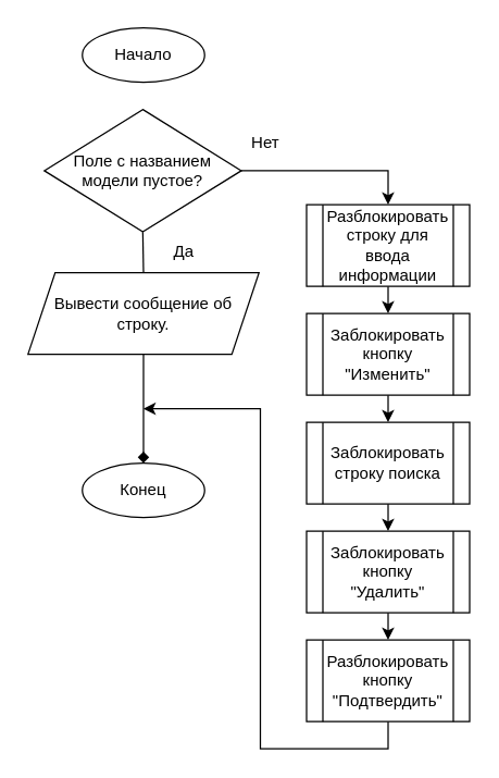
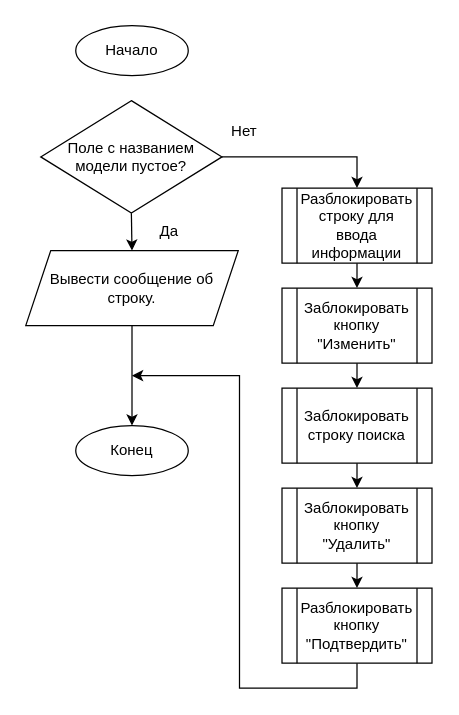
  <mxCell id="0" />
  <mxCell id="1" parent="0" />
  <mxCell id="2" value="Начало" style="ellipse;whiteSpace=wrap;html=1;" parent="1" vertex="1"><mxGeometry x="60" y="20" width="90" height="40" as="geometry" /></mxCell>
  <mxCell id="3" value="Конец" style="ellipse;whiteSpace=wrap;html=1;" parent="1" vertex="1"><mxGeometry x="60" y="340" width="90" height="40" as="geometry" /></mxCell>
- <mxCell id="4" style="edgeStyle=orthogonalEdgeStyle;rounded=0;orthogonalLoop=1;jettySize=auto;html=1;exitX=0.5;exitY=1;exitDx=0;exitDy=0;entryX=0.5;entryY=0;entryDx=0;entryDy=0;endArrow=none;" parent="1" source="6" target="8" edge="1"><mxGeometry relative="1" as="geometry" /></mxCell>
+ <mxCell id="4" style="edgeStyle=orthogonalEdgeStyle;rounded=0;orthogonalLoop=1;jettySize=auto;html=1;exitX=0.5;exitY=1;exitDx=0;exitDy=0;entryX=0.5;entryY=0;entryDx=0;entryDy=0;" parent="1" source="6" target="8" edge="1"><mxGeometry relative="1" as="geometry" /></mxCell>
  <mxCell id="5" style="edgeStyle=orthogonalEdgeStyle;rounded=0;orthogonalLoop=1;jettySize=auto;html=1;entryX=0.5;entryY=0;entryDx=0;entryDy=0;" parent="1" source="6" target="12" edge="1"><mxGeometry relative="1" as="geometry" /></mxCell>
  <mxCell id="6" value="Поле с названием модели пустое?" style="rhombus;whiteSpace=wrap;html=1;" parent="1" vertex="1"><mxGeometry x="32" y="80" width="145" height="90" as="geometry" /></mxCell>
- <mxCell id="7" style="edgeStyle=orthogonalEdgeStyle;rounded=0;orthogonalLoop=1;jettySize=auto;html=1;exitX=0.5;exitY=1;exitDx=0;exitDy=0;entryX=0.5;entryY=0;entryDx=0;entryDy=0;endArrow=diamond;" parent="1" source="8" target="3" edge="1"><mxGeometry relative="1" as="geometry" /></mxCell>
+ <mxCell id="7" style="edgeStyle=orthogonalEdgeStyle;rounded=0;orthogonalLoop=1;jettySize=auto;html=1;exitX=0.5;exitY=1;exitDx=0;exitDy=0;entryX=0.5;entryY=0;entryDx=0;entryDy=0;" parent="1" source="8" target="3" edge="1"><mxGeometry relative="1" as="geometry" /></mxCell>
  <mxCell id="8" value="Вывести сообщение об строку." style="shape=parallelogram;perimeter=parallelogramPerimeter;whiteSpace=wrap;html=1;fixedSize=1;" parent="1" vertex="1"><mxGeometry x="20" y="200" width="170" height="60" as="geometry" /></mxCell>
  <mxCell id="9" value="Да" style="text;html=1;strokeColor=none;fillColor=none;align=center;verticalAlign=middle;whiteSpace=wrap;rounded=0;" parent="1" vertex="1"><mxGeometry x="105" y="170" width="60" height="30" as="geometry" /></mxCell>
  <mxCell id="10" value="Нет" style="text;html=1;strokeColor=none;fillColor=none;align=center;verticalAlign=middle;whiteSpace=wrap;rounded=0;" parent="1" vertex="1"><mxGeometry x="165" y="90" width="60" height="30" as="geometry" /></mxCell>
  <mxCell id="11" style="edgeStyle=orthogonalEdgeStyle;rounded=0;orthogonalLoop=1;jettySize=auto;html=1;exitX=0.5;exitY=1;exitDx=0;exitDy=0;entryX=0.5;entryY=0;entryDx=0;entryDy=0;" parent="1" source="12" target="14" edge="1"><mxGeometry relative="1" as="geometry" /></mxCell>
  <mxCell id="12" value="Разблокировать строку для ввода информации" style="shape=process;whiteSpace=wrap;html=1;backgroundOutline=1;" parent="1" vertex="1"><mxGeometry x="225" y="150" width="120" height="60" as="geometry" /></mxCell>
  <mxCell id="13" style="edgeStyle=orthogonalEdgeStyle;rounded=0;orthogonalLoop=1;jettySize=auto;html=1;exitX=0.5;exitY=1;exitDx=0;exitDy=0;entryX=0.5;entryY=0;entryDx=0;entryDy=0;" parent="1" source="14" target="16" edge="1"><mxGeometry relative="1" as="geometry" /></mxCell>
  <mxCell id="14" value="Заблокировать кнопку &quot;Изменить&quot;" style="shape=process;whiteSpace=wrap;html=1;backgroundOutline=1;" parent="1" vertex="1"><mxGeometry x="225" y="230" width="120" height="60" as="geometry" /></mxCell>
  <mxCell id="15" style="edgeStyle=orthogonalEdgeStyle;rounded=0;orthogonalLoop=1;jettySize=auto;html=1;exitX=0.5;exitY=1;exitDx=0;exitDy=0;entryX=0.5;entryY=0;entryDx=0;entryDy=0;" parent="1" source="16" target="18" edge="1"><mxGeometry relative="1" as="geometry" /></mxCell>
  <mxCell id="16" value="Заблокировать строку поиска" style="shape=process;whiteSpace=wrap;html=1;backgroundOutline=1;" parent="1" vertex="1"><mxGeometry x="225" y="310" width="120" height="60" as="geometry" /></mxCell>
  <mxCell id="17" style="edgeStyle=orthogonalEdgeStyle;rounded=0;orthogonalLoop=1;jettySize=auto;html=1;exitX=0.5;exitY=1;exitDx=0;exitDy=0;entryX=0.5;entryY=0;entryDx=0;entryDy=0;" parent="1" source="18" target="20" edge="1"><mxGeometry relative="1" as="geometry" /></mxCell>
  <mxCell id="18" value="Заблокировать кнопку &quot;Удалить&quot;" style="shape=process;whiteSpace=wrap;html=1;backgroundOutline=1;" parent="1" vertex="1"><mxGeometry x="225" y="390" width="120" height="60" as="geometry" /></mxCell>
  <mxCell id="19" style="edgeStyle=orthogonalEdgeStyle;rounded=0;orthogonalLoop=1;jettySize=auto;html=1;exitX=0.5;exitY=1;exitDx=0;exitDy=0;" parent="1" source="20" edge="1"><mxGeometry relative="1" as="geometry"><mxPoint x="105" y="300" as="targetPoint" /><Array as="points"><mxPoint x="285" y="550" /><mxPoint x="191" y="550" /><mxPoint x="191" y="300" /></Array></mxGeometry></mxCell>
  <mxCell id="20" value="Разблокировать кнопку &quot;Подтвердить&quot;" style="shape=process;whiteSpace=wrap;html=1;backgroundOutline=1;" parent="1" vertex="1"><mxGeometry x="225" y="470" width="120" height="60" as="geometry" /></mxCell>
